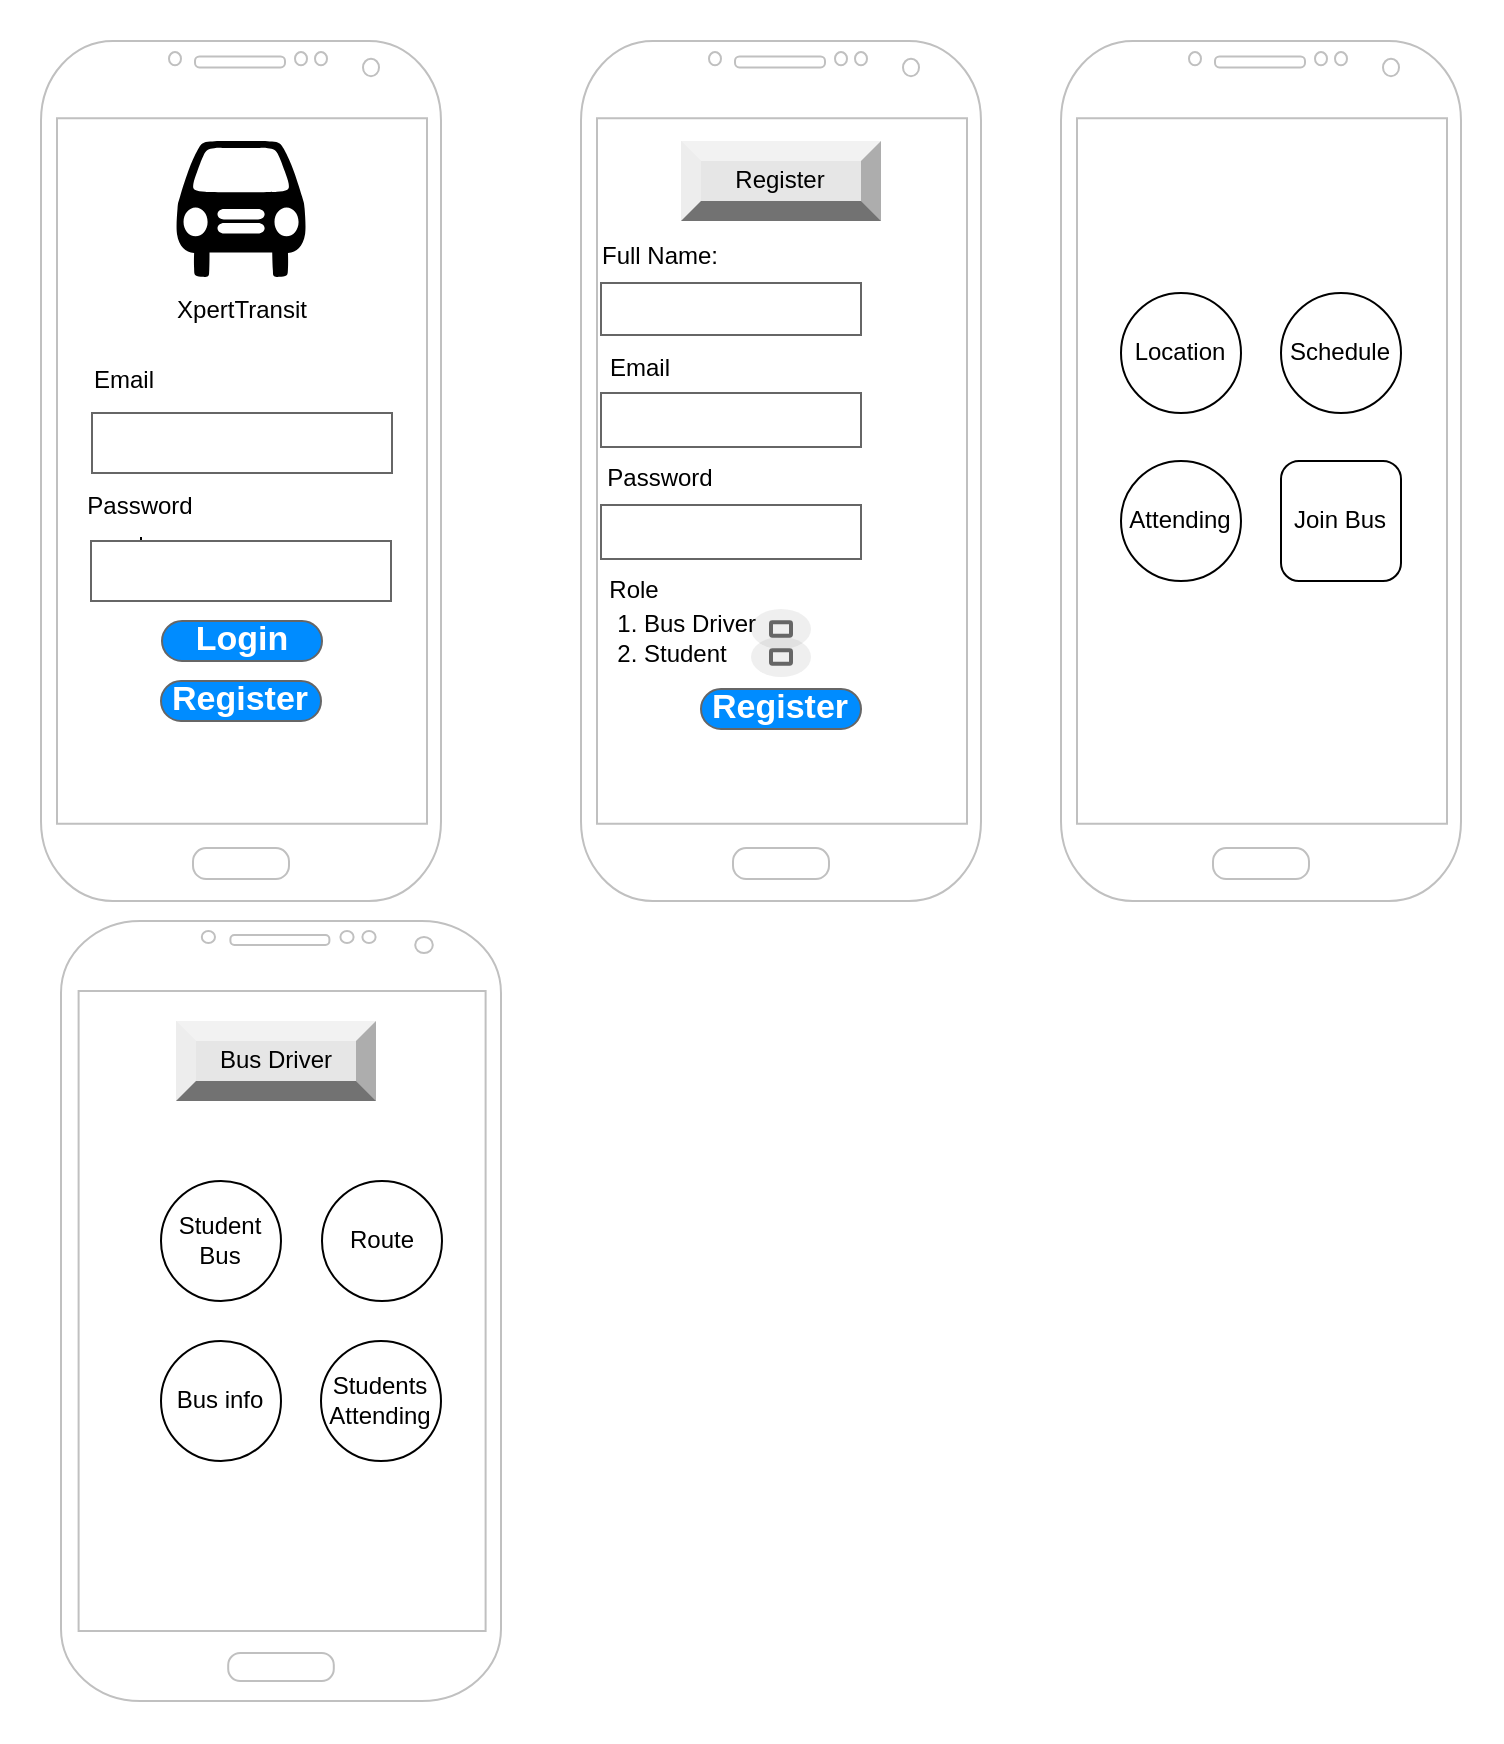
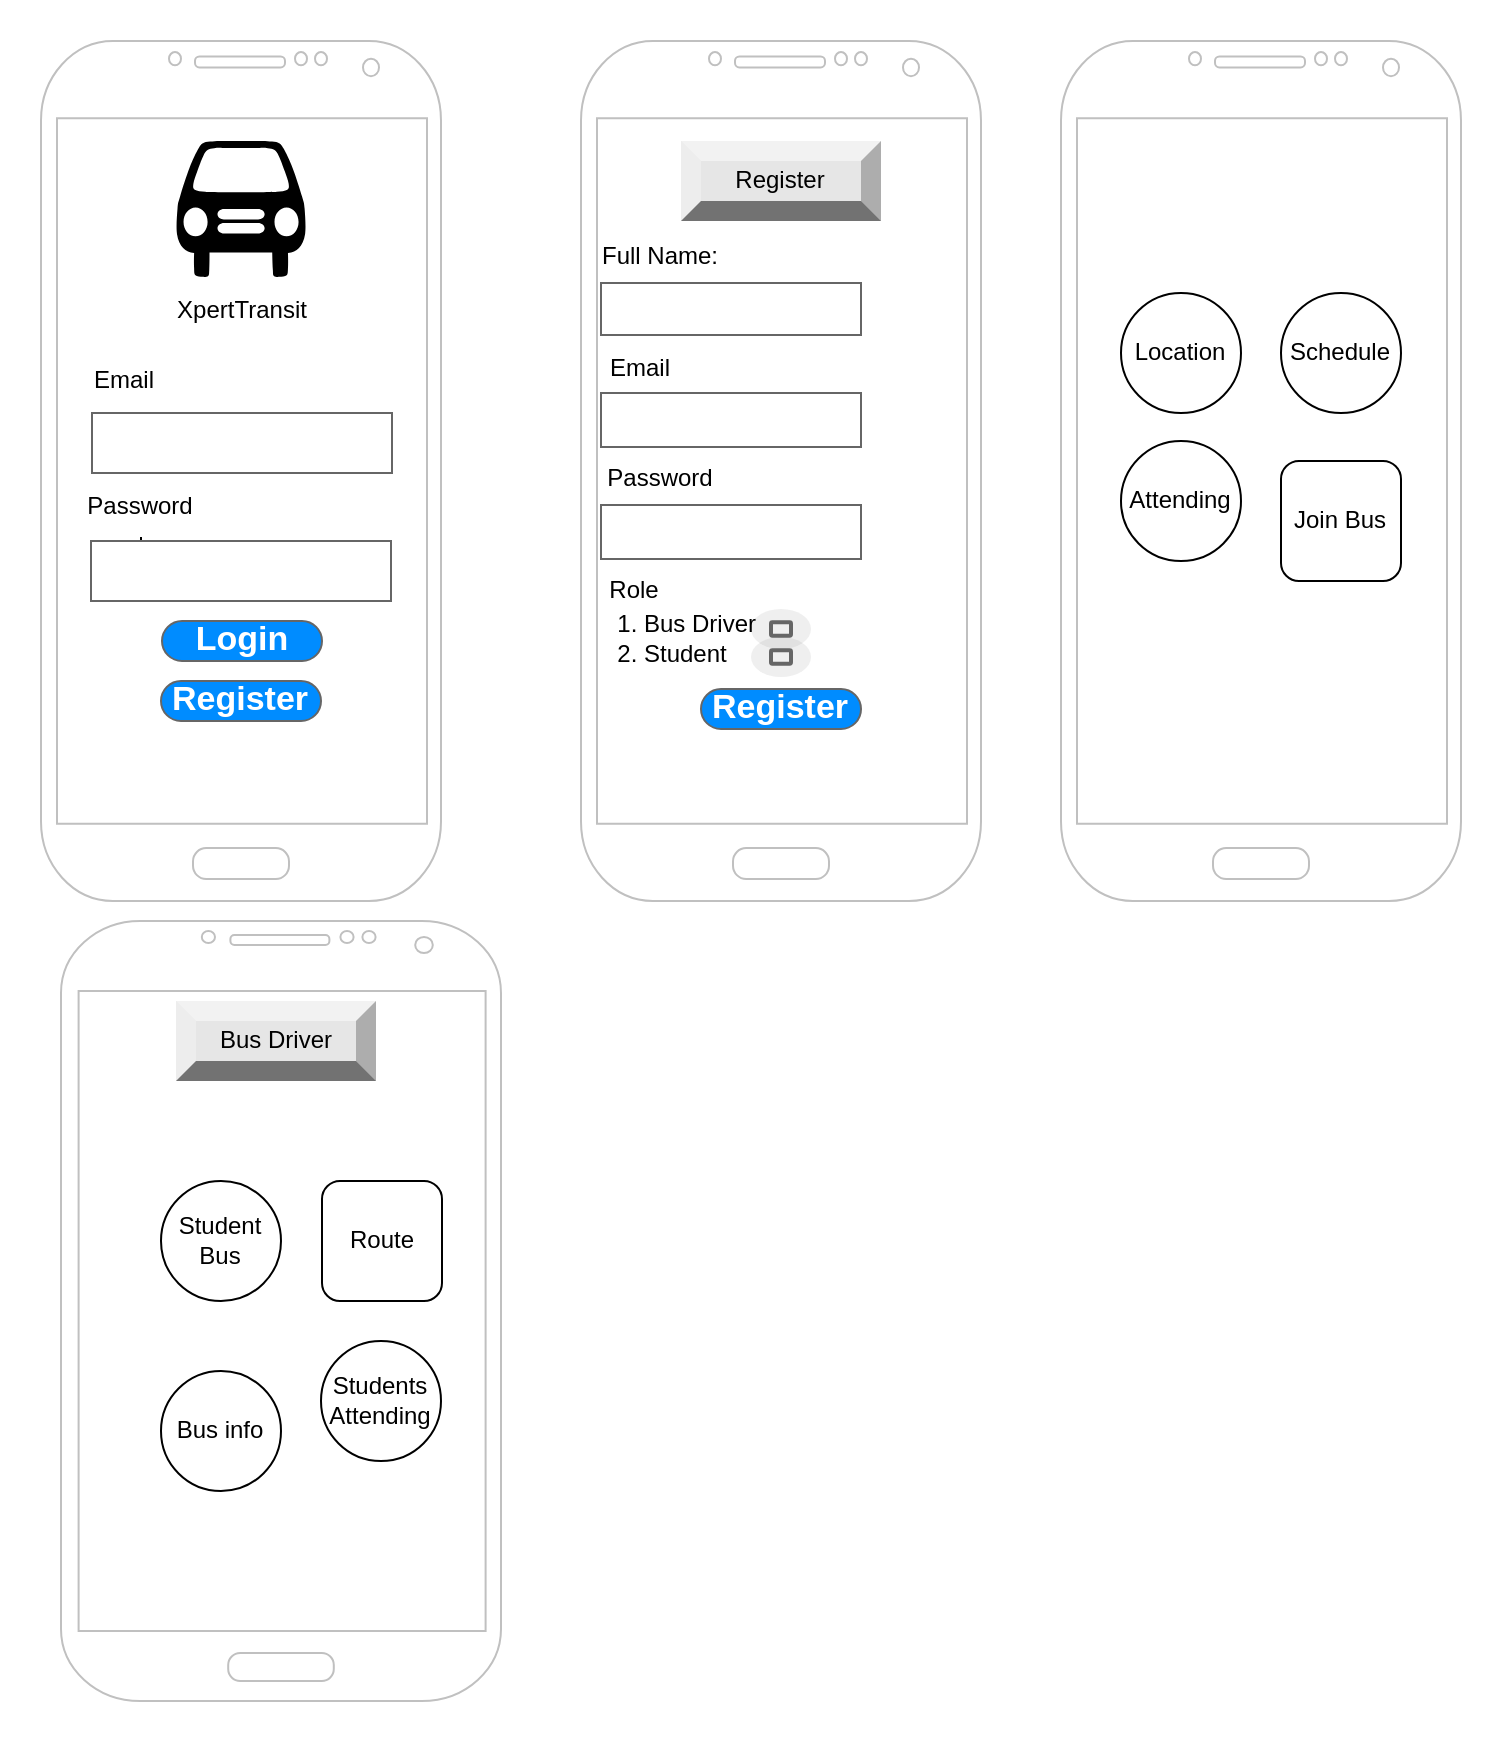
  <mxCell id="0" />
  <mxCell id="1" parent="0" />
  <mxCell id="2" value="" style="verticalLabelPosition=bottom;verticalAlign=top;html=1;shadow=0;dashed=0;strokeWidth=1;shape=mxgraph.android.phone2;strokeColor=#c0c0c0;" vertex="1" parent="1"><mxGeometry x="20" y="20" width="200" height="430" as="geometry" /></mxCell>
  <mxCell id="3" value="" style="verticalLabelPosition=bottom;verticalAlign=top;html=1;shadow=0;dashed=0;strokeWidth=1;shape=mxgraph.android.phone2;strokeColor=#c0c0c0;" vertex="1" parent="1"><mxGeometry x="290" y="20" width="200" height="430" as="geometry" /></mxCell>
  <mxCell id="4" value="" style="verticalLabelPosition=bottom;verticalAlign=top;html=1;shadow=0;dashed=0;strokeWidth=1;shape=mxgraph.android.phone2;strokeColor=#c0c0c0;" vertex="1" parent="1"><mxGeometry x="530" y="20" width="200" height="430" as="geometry" /></mxCell>
  <mxCell id="5" value="" style="verticalLabelPosition=bottom;verticalAlign=top;html=1;shadow=0;dashed=0;strokeWidth=1;shape=mxgraph.android.phone2;strokeColor=#c0c0c0;" vertex="1" parent="1"><mxGeometry x="30" y="460" width="220" height="390" as="geometry" /></mxCell>
  <mxCell id="6" value="" style="shape=mxgraph.signs.transportation.car_1;html=1;pointerEvents=1;fillColor=#000000;strokeColor=none;verticalLabelPosition=bottom;verticalAlign=top;align=center;" vertex="1" parent="1"><mxGeometry x="87.5" y="70" width="65" height="68" as="geometry" /></mxCell>
  <mxCell id="7" value="XpertTransit" style="text;html=1;align=center;verticalAlign=middle;whiteSpace=wrap;rounded=0;" vertex="1" parent="1"><mxGeometry x="90.5" y="140" width="60" height="30" as="geometry" /></mxCell>
  <mxCell id="8" value="Email" style="text;html=1;align=center;verticalAlign=middle;whiteSpace=wrap;rounded=0;" vertex="1" parent="1"><mxGeometry x="32" y="175" width="60" height="30" as="geometry" /></mxCell>
  <mxCell id="9" value="" style="edgeStyle=orthogonalEdgeStyle;rounded=0;orthogonalLoop=1;jettySize=auto;html=1;" edge="1" parent="1" source="10" target="12"><mxGeometry relative="1" as="geometry" /></mxCell>
  <mxCell id="10" value="Password" style="text;html=1;align=center;verticalAlign=middle;whiteSpace=wrap;rounded=0;" vertex="1" parent="1"><mxGeometry x="40" y="238" width="60" height="30" as="geometry" /></mxCell>
  <mxCell id="11" value="" style="strokeWidth=1;shadow=0;dashed=0;align=center;html=1;shape=mxgraph.mockup.text.textBox;fontColor=#666666;align=left;fontSize=17;spacingLeft=4;spacingTop=-3;whiteSpace=wrap;strokeColor=#666666;mainText=" vertex="1" parent="1"><mxGeometry x="45.5" y="206" width="150" height="30" as="geometry" /></mxCell>
  <mxCell id="12" value="" style="strokeWidth=1;shadow=0;dashed=0;align=center;html=1;shape=mxgraph.mockup.text.textBox;fontColor=#666666;align=left;fontSize=17;spacingLeft=4;spacingTop=-3;whiteSpace=wrap;strokeColor=#666666;mainText=" vertex="1" parent="1"><mxGeometry x="45" y="270" width="150" height="30" as="geometry" /></mxCell>
  <mxCell id="13" value="Register" style="strokeWidth=1;shadow=0;dashed=0;align=center;html=1;shape=mxgraph.mockup.buttons.button;strokeColor=#666666;fontColor=#ffffff;mainText=;buttonStyle=round;fontSize=17;fontStyle=1;fillColor=#008cff;whiteSpace=wrap;" vertex="1" parent="1"><mxGeometry x="80" y="340" width="80" height="20" as="geometry" /></mxCell>
  <mxCell id="14" value="Login" style="strokeWidth=1;shadow=0;dashed=0;align=center;html=1;shape=mxgraph.mockup.buttons.button;strokeColor=#666666;fontColor=#ffffff;mainText=;buttonStyle=round;fontSize=17;fontStyle=1;fillColor=#008cff;whiteSpace=wrap;" vertex="1" parent="1"><mxGeometry x="80.5" y="310" width="80" height="20" as="geometry" /></mxCell>
  <mxCell id="15" value="Register" style="labelPosition=center;verticalLabelPosition=middle;align=center;html=1;shape=mxgraph.basic.shaded_button;dx=10;fillColor=#E6E6E6;strokeColor=none;whiteSpace=wrap;" vertex="1" parent="1"><mxGeometry x="340" y="70" width="100" height="40" as="geometry" /></mxCell>
  <mxCell id="16" value="Register" style="strokeWidth=1;shadow=0;dashed=0;align=center;html=1;shape=mxgraph.mockup.buttons.button;strokeColor=#666666;fontColor=#ffffff;mainText=;buttonStyle=round;fontSize=17;fontStyle=1;fillColor=#008cff;whiteSpace=wrap;" vertex="1" parent="1"><mxGeometry x="350" y="344" width="80" height="20" as="geometry" /></mxCell>
  <mxCell id="17" value="Full Name:" style="text;html=1;align=center;verticalAlign=middle;whiteSpace=wrap;rounded=0;" vertex="1" parent="1"><mxGeometry x="300" y="113" width="60" height="30" as="geometry" /></mxCell>
  <mxCell id="18" value="" style="strokeWidth=1;shadow=0;dashed=0;align=center;html=1;shape=mxgraph.mockup.text.textBox;fontColor=#666666;align=left;fontSize=17;spacingLeft=4;spacingTop=-3;whiteSpace=wrap;strokeColor=#666666;mainText=" vertex="1" parent="1"><mxGeometry x="300" y="141" width="130" height="26" as="geometry" /></mxCell>
  <mxCell id="19" value="Email" style="text;html=1;align=center;verticalAlign=middle;whiteSpace=wrap;rounded=0;" vertex="1" parent="1"><mxGeometry x="290" y="169" width="60" height="30" as="geometry" /></mxCell>
  <mxCell id="20" value="" style="strokeWidth=1;shadow=0;dashed=0;align=center;html=1;shape=mxgraph.mockup.text.textBox;fontColor=#666666;align=left;fontSize=17;spacingLeft=4;spacingTop=-3;whiteSpace=wrap;strokeColor=#666666;mainText=" vertex="1" parent="1"><mxGeometry x="300" y="196" width="130" height="27" as="geometry" /></mxCell>
  <mxCell id="21" style="edgeStyle=orthogonalEdgeStyle;rounded=0;orthogonalLoop=1;jettySize=auto;html=1;exitX=0.75;exitY=1;exitDx=0;exitDy=0;" edge="1" parent="1" source="22"><mxGeometry relative="1" as="geometry"><mxPoint x="350.053" y="277" as="targetPoint" /></mxGeometry></mxCell>
  <mxCell id="22" value="Password" style="text;html=1;align=center;verticalAlign=middle;whiteSpace=wrap;rounded=0;" vertex="1" parent="1"><mxGeometry x="300" y="224" width="60" height="30" as="geometry" /></mxCell>
  <mxCell id="23" value="" style="strokeWidth=1;shadow=0;dashed=0;align=center;html=1;shape=mxgraph.mockup.text.textBox;fontColor=#666666;align=left;fontSize=17;spacingLeft=4;spacingTop=-3;whiteSpace=wrap;strokeColor=#666666;mainText=" vertex="1" parent="1"><mxGeometry x="300" y="252" width="130" height="27" as="geometry" /></mxCell>
  <mxCell id="24" value="Role" style="text;html=1;align=center;verticalAlign=middle;whiteSpace=wrap;rounded=0;" vertex="1" parent="1"><mxGeometry x="287" y="280" width="60" height="30" as="geometry" /></mxCell>
  <mxCell id="25" value="&lt;ol&gt;&lt;li&gt;Bus Driver&lt;/li&gt;&lt;li&gt;Student&lt;br&gt;&lt;/li&gt;&lt;/ol&gt;" style="text;strokeColor=none;fillColor=none;html=1;whiteSpace=wrap;verticalAlign=middle;overflow=hidden;" vertex="1" parent="1"><mxGeometry x="280" y="279" width="100" height="80" as="geometry" /></mxCell>
  <mxCell id="26" value="" style="shape=ellipse;labelPosition=right;align=left;strokeColor=none;fillColor=#666666;opacity=10;sketch=0;html=1;" vertex="1" parent="1"><mxGeometry x="375" y="304" width="30" height="20" as="geometry" /></mxCell>
  <mxCell id="27" value="" style="dashed=0;labelPosition=right;align=left;shape=mxgraph.gmdl.checkbox;strokeColor=#666666;fillColor=none;strokeWidth=2;sketch=0;html=1;" vertex="1" parent="26"><mxGeometry x="10" y="6.667" width="10" height="6.667" as="geometry" /></mxCell>
  <mxCell id="28" value="" style="shape=ellipse;labelPosition=right;align=left;strokeColor=none;fillColor=#666666;opacity=10;sketch=0;html=1;" vertex="1" parent="1"><mxGeometry x="375" y="318" width="30" height="20" as="geometry" /></mxCell>
  <mxCell id="29" value="" style="dashed=0;labelPosition=right;align=left;shape=mxgraph.gmdl.checkbox;strokeColor=#666666;fillColor=none;strokeWidth=2;sketch=0;html=1;" vertex="1" parent="28"><mxGeometry x="10" y="6.667" width="10" height="6.667" as="geometry" /></mxCell>
- <mxCell id="30" value="Bus Driver" style="labelPosition=center;verticalLabelPosition=middle;align=center;html=1;shape=mxgraph.basic.shaded_button;dx=10;fillColor=#E6E6E6;strokeColor=none;whiteSpace=wrap;" vertex="1" parent="1"><mxGeometry x="87.5" y="510" width="100" height="40" as="geometry" /></mxCell>
+ <mxCell id="30" value="Bus Driver" style="labelPosition=center;verticalLabelPosition=middle;align=center;html=1;shape=mxgraph.basic.shaded_button;dx=10;fillColor=#E6E6E6;strokeColor=none;whiteSpace=wrap;" vertex="1" parent="1"><mxGeometry x="87.5" y="500" width="100" height="40" as="geometry" /></mxCell>
  <mxCell id="31" value="Location" style="ellipse;whiteSpace=wrap;html=1;aspect=fixed;" vertex="1" parent="1"><mxGeometry x="560" y="146" width="60" height="60" as="geometry" /></mxCell>
  <mxCell id="32" value="Join Bus" style="whiteSpace=wrap;html=1;aspect=fixed;rounded=1;" vertex="1" parent="1"><mxGeometry x="640" y="230" width="60" height="60" as="geometry" /></mxCell>
- <mxCell id="33" value="Attending" style="ellipse;whiteSpace=wrap;html=1;aspect=fixed;" vertex="1" parent="1"><mxGeometry x="560" y="230" width="60" height="60" as="geometry" /></mxCell>
+ <mxCell id="33" value="Attending" style="ellipse;whiteSpace=wrap;html=1;aspect=fixed;" vertex="1" parent="1"><mxGeometry x="560" y="220" width="60" height="60" as="geometry" /></mxCell>
  <mxCell id="34" value="Schedule" style="ellipse;whiteSpace=wrap;html=1;aspect=fixed;" vertex="1" parent="1"><mxGeometry x="640" y="146" width="60" height="60" as="geometry" /></mxCell>
  <mxCell id="35" value="Student Bus" style="ellipse;whiteSpace=wrap;html=1;aspect=fixed;" vertex="1" parent="1"><mxGeometry x="80" y="590" width="60" height="60" as="geometry" /></mxCell>
- <mxCell id="36" value="Route" style="ellipse;whiteSpace=wrap;html=1;aspect=fixed;" vertex="1" parent="1"><mxGeometry x="160.5" y="590" width="60" height="60" as="geometry" /></mxCell>
- <mxCell id="37" value="Bus info" style="ellipse;whiteSpace=wrap;html=1;aspect=fixed;" vertex="1" parent="1"><mxGeometry x="80" y="670" width="60" height="60" as="geometry" /></mxCell>
+ <mxCell id="36" value="Route" style="whiteSpace=wrap;html=1;aspect=fixed;rounded=1;" vertex="1" parent="1"><mxGeometry x="160.5" y="590" width="60" height="60" as="geometry" /></mxCell>
+ <mxCell id="37" value="Bus info" style="ellipse;whiteSpace=wrap;html=1;aspect=fixed;" vertex="1" parent="1"><mxGeometry x="80" y="685" width="60" height="60" as="geometry" /></mxCell>
  <mxCell id="38" value="Students Attending" style="ellipse;whiteSpace=wrap;html=1;aspect=fixed;" vertex="1" parent="1"><mxGeometry x="160" y="670" width="60" height="60" as="geometry" /></mxCell>
